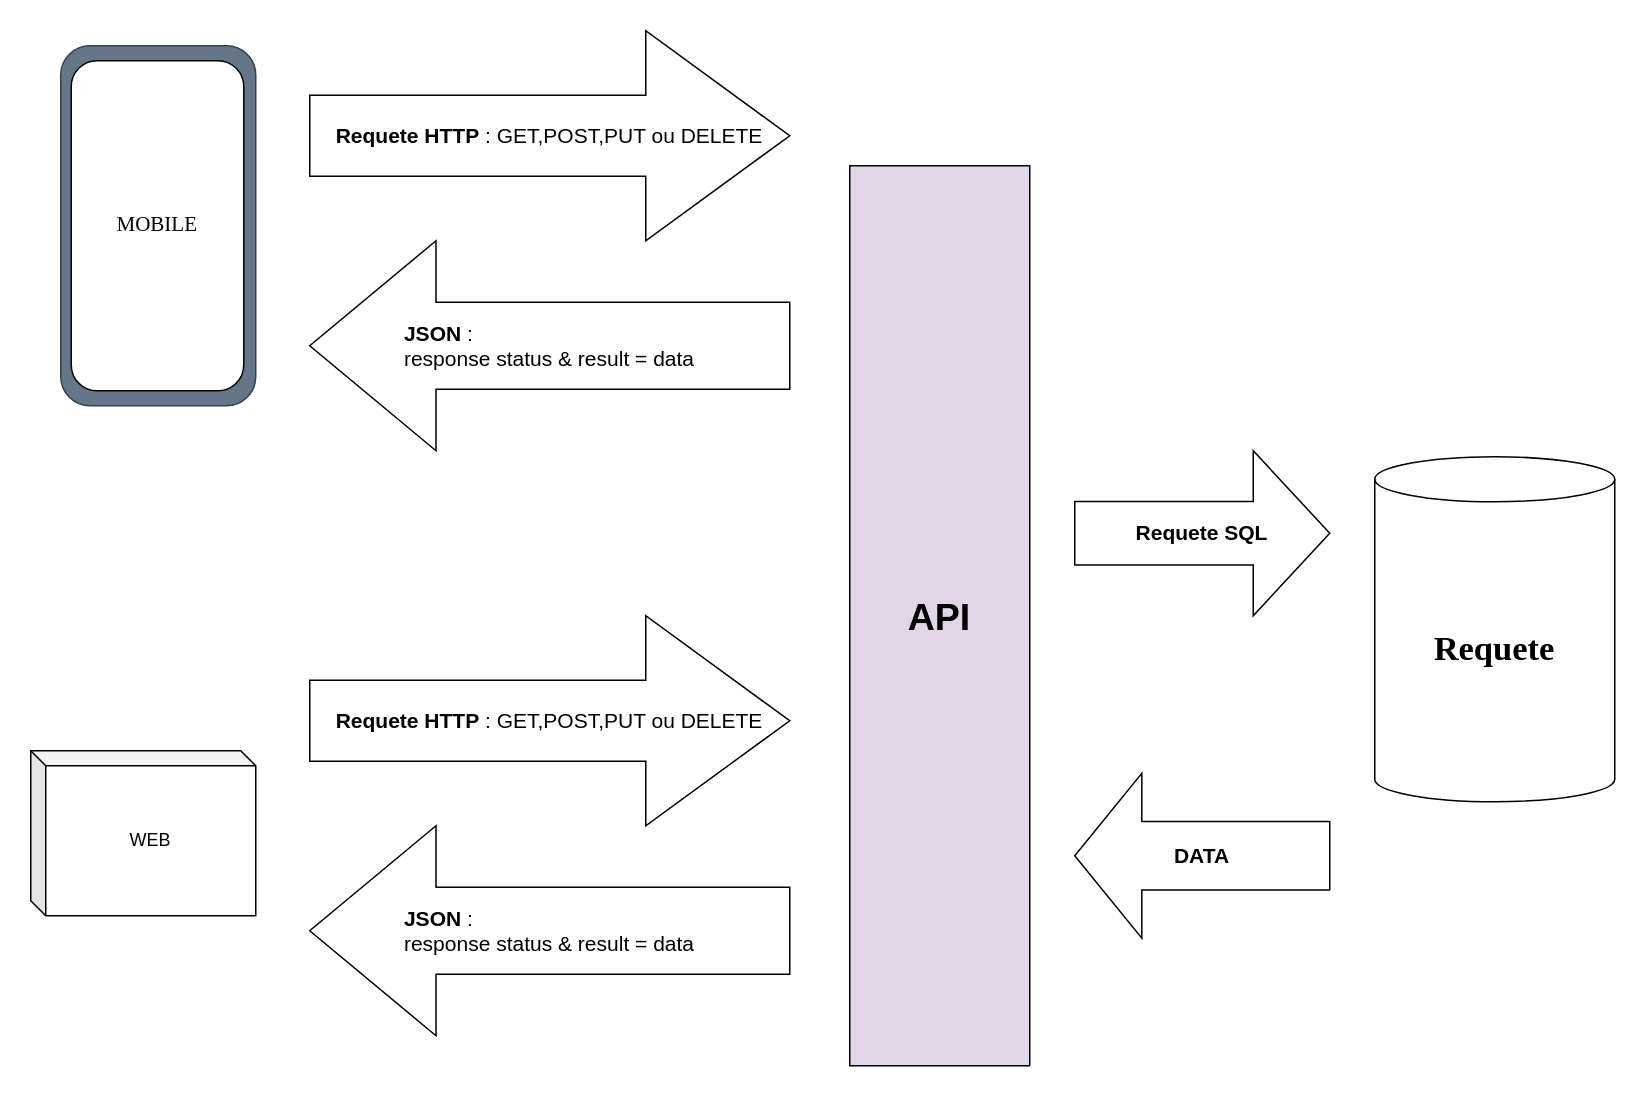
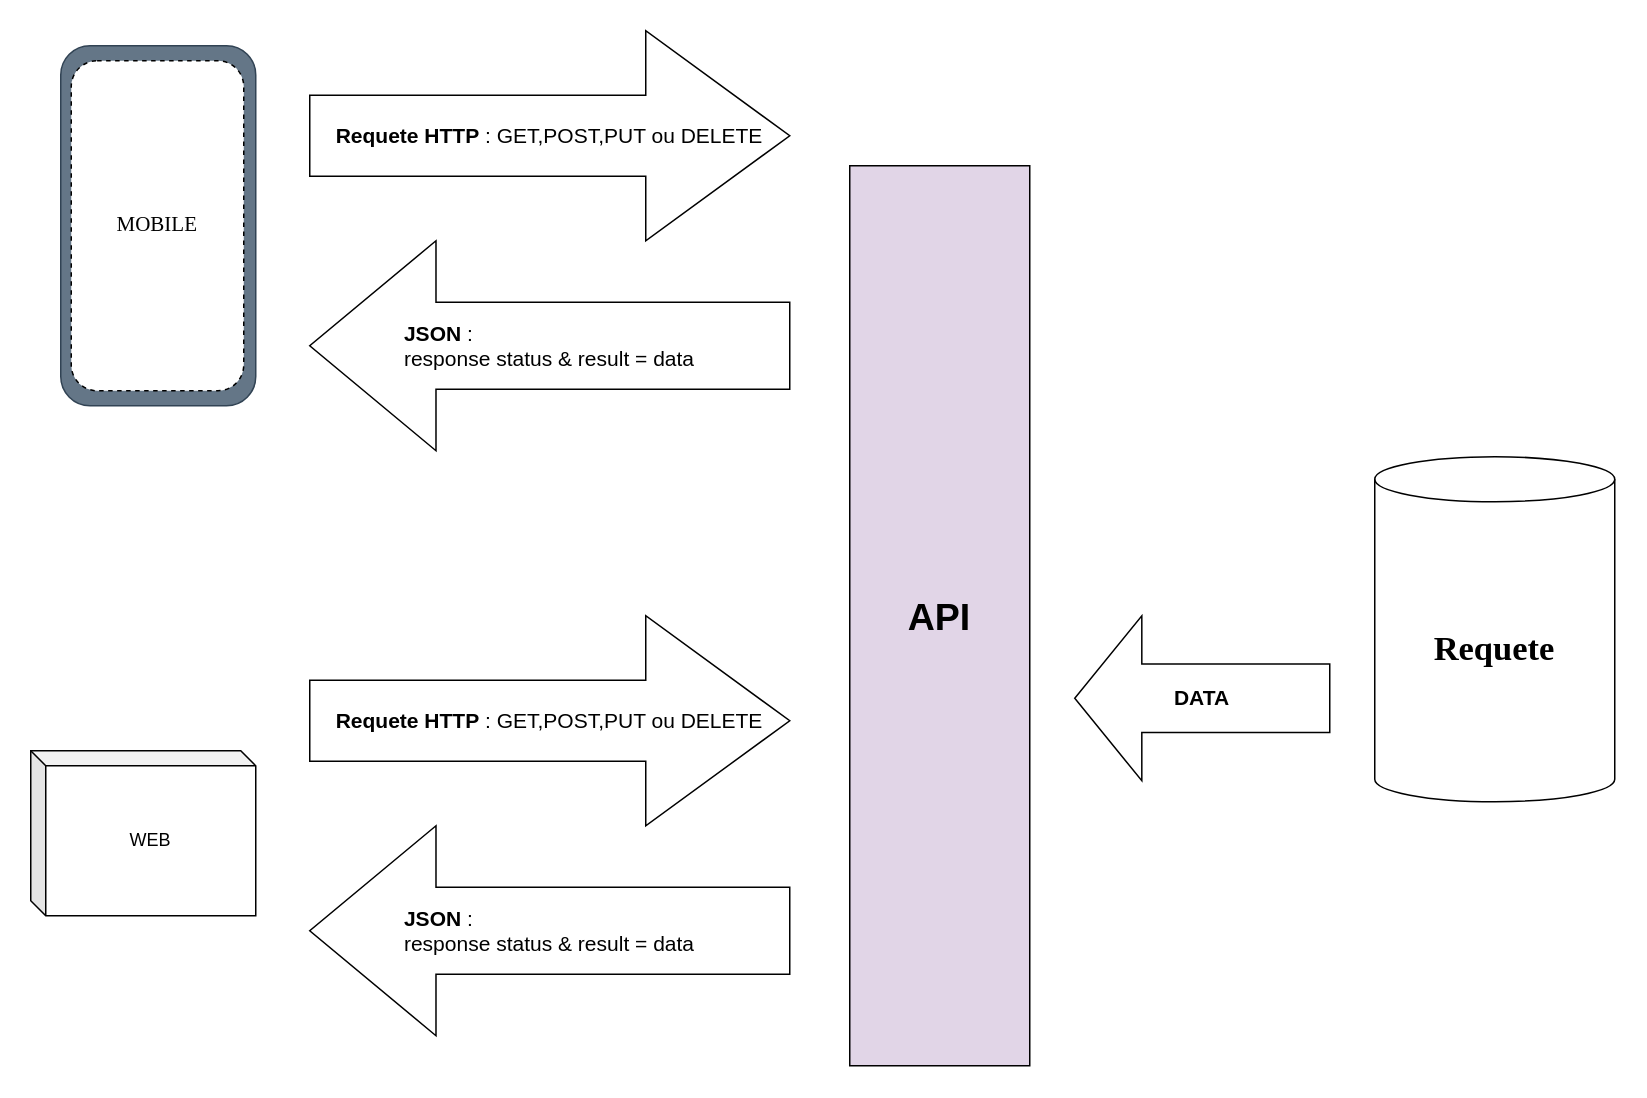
  <mxCell id="0" />
  <mxCell id="1" parent="0" />
  <mxCell id="2" value="&lt;b&gt;&lt;font style=&quot;font-size: 23px&quot; face=&quot;Times New Roman&quot;&gt;Requete&lt;/font&gt;&lt;/b&gt;" style="shape=cylinder3;whiteSpace=wrap;html=1;boundedLbl=1;backgroundOutline=1;size=15;" parent="1" vertex="1"><mxGeometry x="916" y="304" width="160" height="230" as="geometry" /></mxCell>
  <mxCell id="3" value="" style="rounded=1;whiteSpace=wrap;html=1;fillColor=#647687;strokeColor=#314354;fontColor=#ffffff;" parent="1" vertex="1"><mxGeometry x="40" y="30" width="130" height="240" as="geometry" /></mxCell>
- <mxCell id="4" value="&lt;font style=&quot;font-size: 14px&quot; face=&quot;Times New Roman&quot;&gt;MOBILE&lt;/font&gt;" style="rounded=1;whiteSpace=wrap;html=1;fillColor=#ffffff;" parent="1" vertex="1"><mxGeometry x="47" y="40" width="115" height="220" as="geometry" /></mxCell>
+ <mxCell id="4" value="&lt;font style=&quot;font-size: 14px&quot; face=&quot;Times New Roman&quot;&gt;MOBILE&lt;/font&gt;" style="rounded=1;whiteSpace=wrap;html=1;fillColor=#ffffff;dashed=1;" parent="1" vertex="1"><mxGeometry x="47" y="40" width="115" height="220" as="geometry" /></mxCell>
  <mxCell id="5" value="WEB" style="shape=cube;whiteSpace=wrap;html=1;boundedLbl=1;backgroundOutline=1;darkOpacity=0.05;darkOpacity2=0.1;fillColor=#ffffff;size=10;" parent="1" vertex="1"><mxGeometry x="20" y="500" width="150" height="110" as="geometry" /></mxCell>
  <mxCell id="6" value="&lt;b&gt;Requete HTTP&lt;/b&gt; : GET,POST,PUT ou DELETE" style="shape=singleArrow;whiteSpace=wrap;html=1;fontSize=14;arrowWidth=0.386;arrowSize=0.3;" parent="1" vertex="1"><mxGeometry x="206" y="20" width="320" height="140" as="geometry" /></mxCell>
  <mxCell id="7" value="&lt;b&gt;&lt;font style=&quot;font-size: 25px&quot;&gt;API&lt;/font&gt;&lt;/b&gt;" style="rounded=0;whiteSpace=wrap;html=1;fontSize=14;fillColor=#e1d5e7;" parent="1" vertex="1"><mxGeometry x="566" y="110" width="120" height="600" as="geometry" /></mxCell>
  <mxCell id="8" value="&lt;div align=&quot;left&quot;&gt;&lt;b&gt;JSON &lt;/b&gt;: &lt;br&gt;&lt;/div&gt;&lt;div align=&quot;left&quot;&gt;response status &amp;amp; result = data&lt;br&gt;&lt;/div&gt;" style="shape=singleArrow;direction=west;whiteSpace=wrap;html=1;fontSize=14;arrowWidth=0.415;arrowSize=0.263;" parent="1" vertex="1"><mxGeometry x="206" y="160" width="320" height="140" as="geometry" /></mxCell>
  <mxCell id="9" value="&lt;b&gt;Requete HTTP&lt;/b&gt; : GET,POST,PUT ou DELETE" style="shape=singleArrow;whiteSpace=wrap;html=1;fontSize=14;arrowWidth=0.386;arrowSize=0.3;" parent="1" vertex="1"><mxGeometry x="206" y="410" width="320" height="140" as="geometry" /></mxCell>
  <mxCell id="10" value="&lt;div align=&quot;left&quot;&gt;&lt;b&gt;JSON &lt;/b&gt;: &lt;br&gt;&lt;/div&gt;&lt;div align=&quot;left&quot;&gt;response status &amp;amp; result = data&lt;br&gt;&lt;/div&gt;" style="shape=singleArrow;direction=west;whiteSpace=wrap;html=1;fontSize=14;arrowWidth=0.415;arrowSize=0.263;" parent="1" vertex="1"><mxGeometry x="206" y="550" width="320" height="140" as="geometry" /></mxCell>
- <mxCell id="11" value="&lt;b&gt;Requete SQL&lt;/b&gt;" style="shape=singleArrow;whiteSpace=wrap;html=1;fontSize=14;arrowWidth=0.386;arrowSize=0.3;" parent="1" vertex="1"><mxGeometry x="716" y="300" width="170" height="110" as="geometry" /></mxCell>
- <mxCell id="12" value="&lt;div align=&quot;left&quot;&gt;&lt;b&gt;DATA&lt;/b&gt;&lt;br&gt;&lt;/div&gt;" style="shape=singleArrow;direction=west;whiteSpace=wrap;html=1;fontSize=14;arrowWidth=0.415;arrowSize=0.263;" parent="1" vertex="1"><mxGeometry x="716" y="515" width="170" height="110" as="geometry" /></mxCell>
+ <mxCell id="12" value="&lt;div align=&quot;left&quot;&gt;&lt;b&gt;DATA&lt;/b&gt;&lt;br&gt;&lt;/div&gt;" style="shape=singleArrow;direction=west;whiteSpace=wrap;html=1;fontSize=14;arrowWidth=0.415;arrowSize=0.263;" parent="1" vertex="1"><mxGeometry x="716" y="410" width="170" height="110" as="geometry" /></mxCell>
